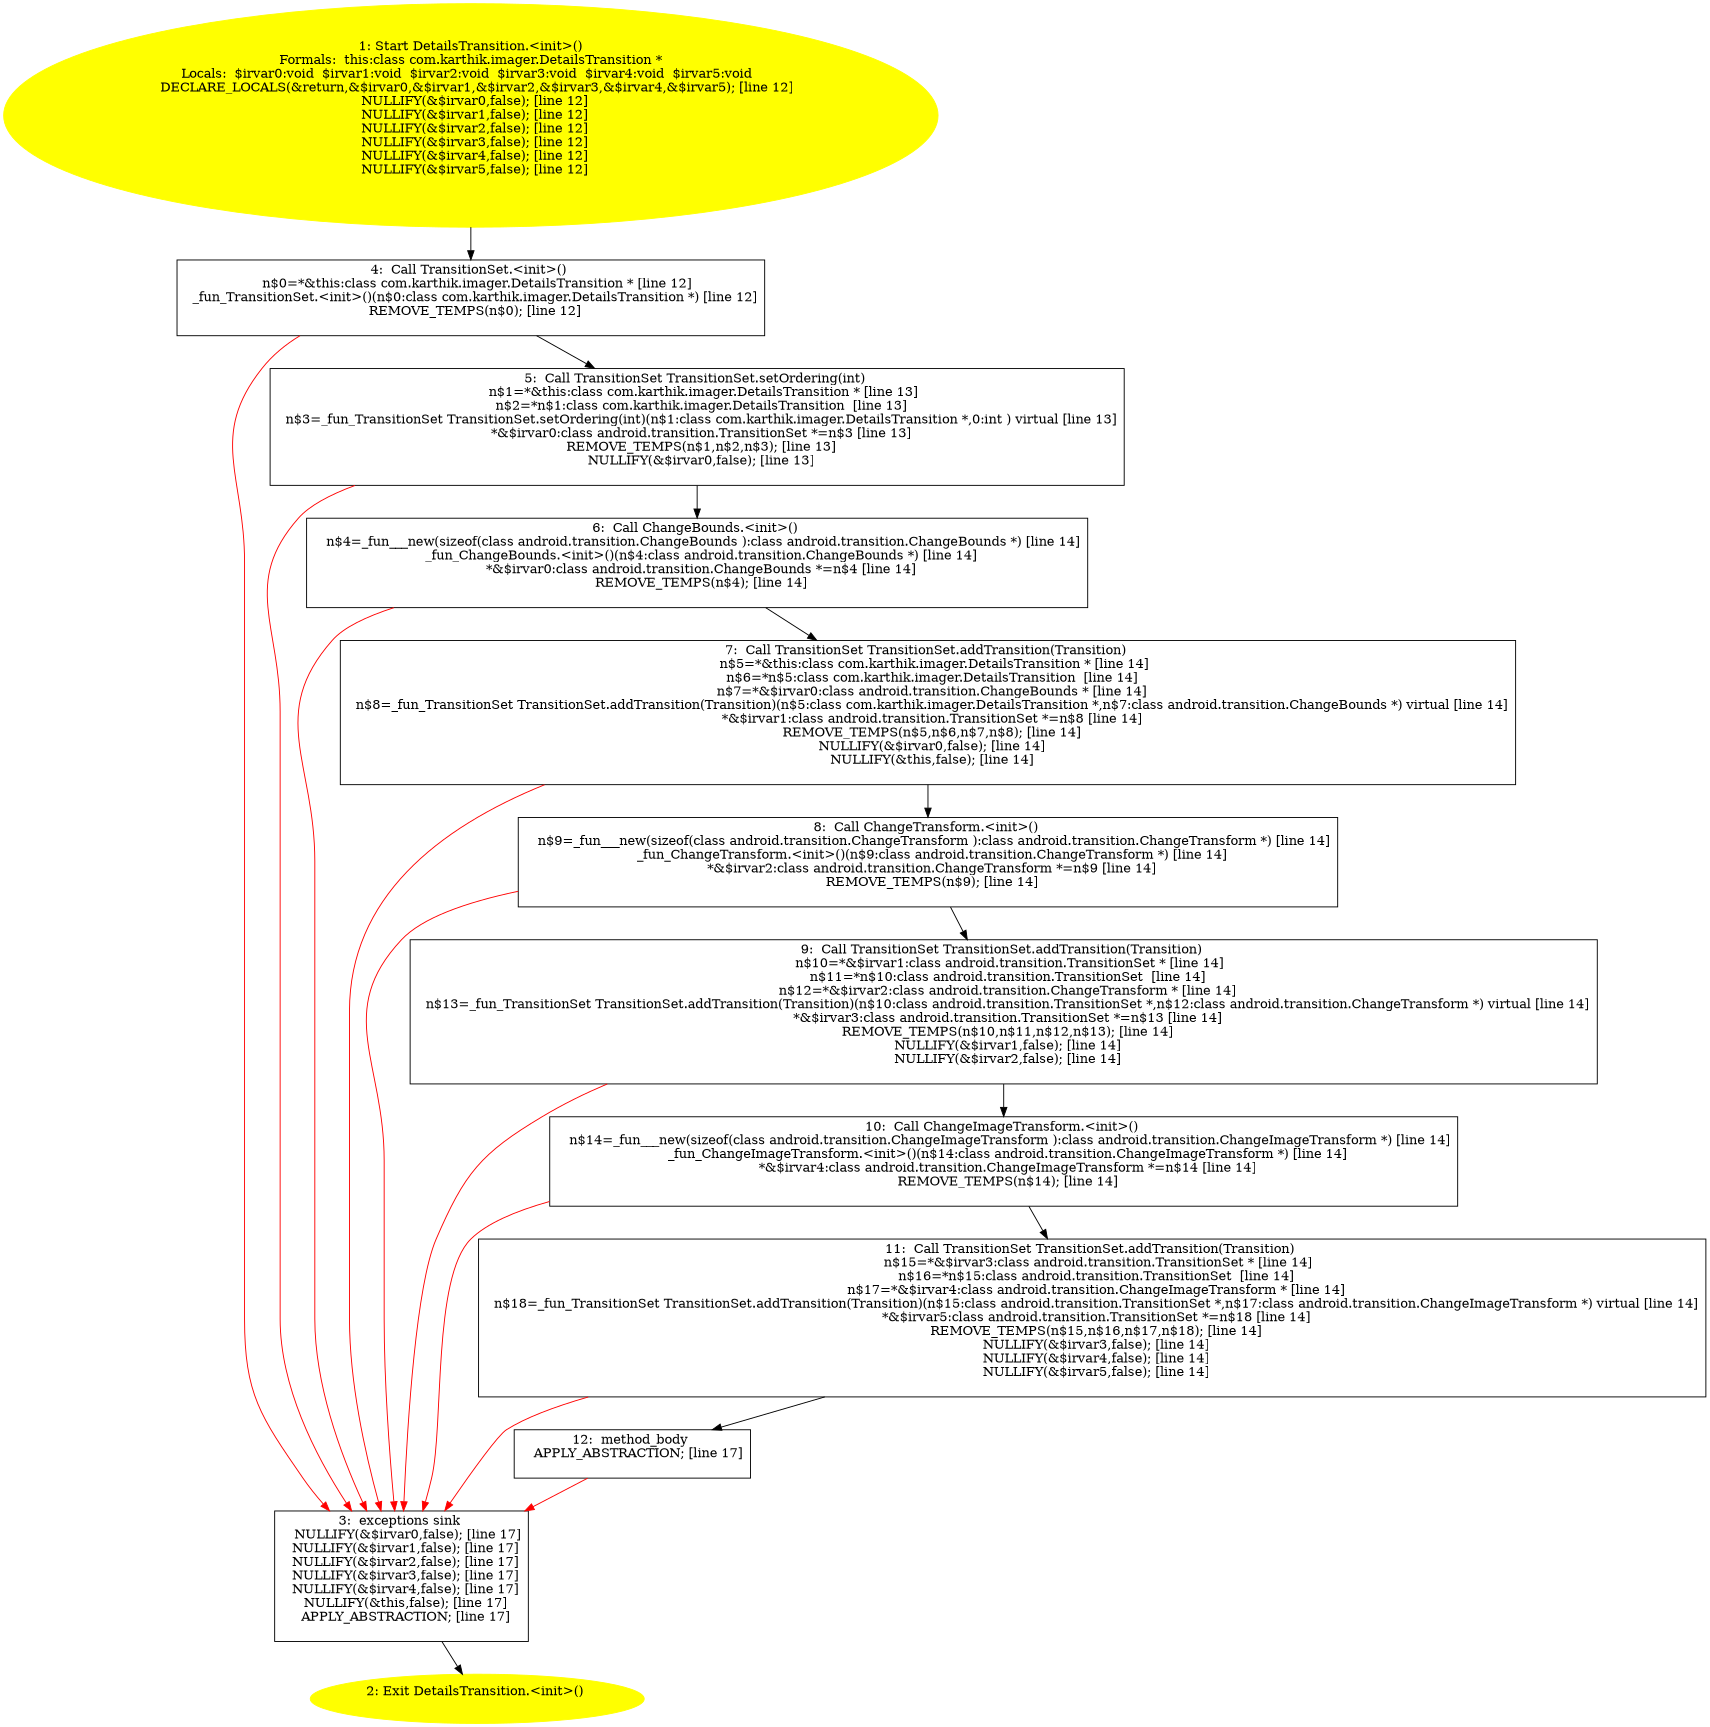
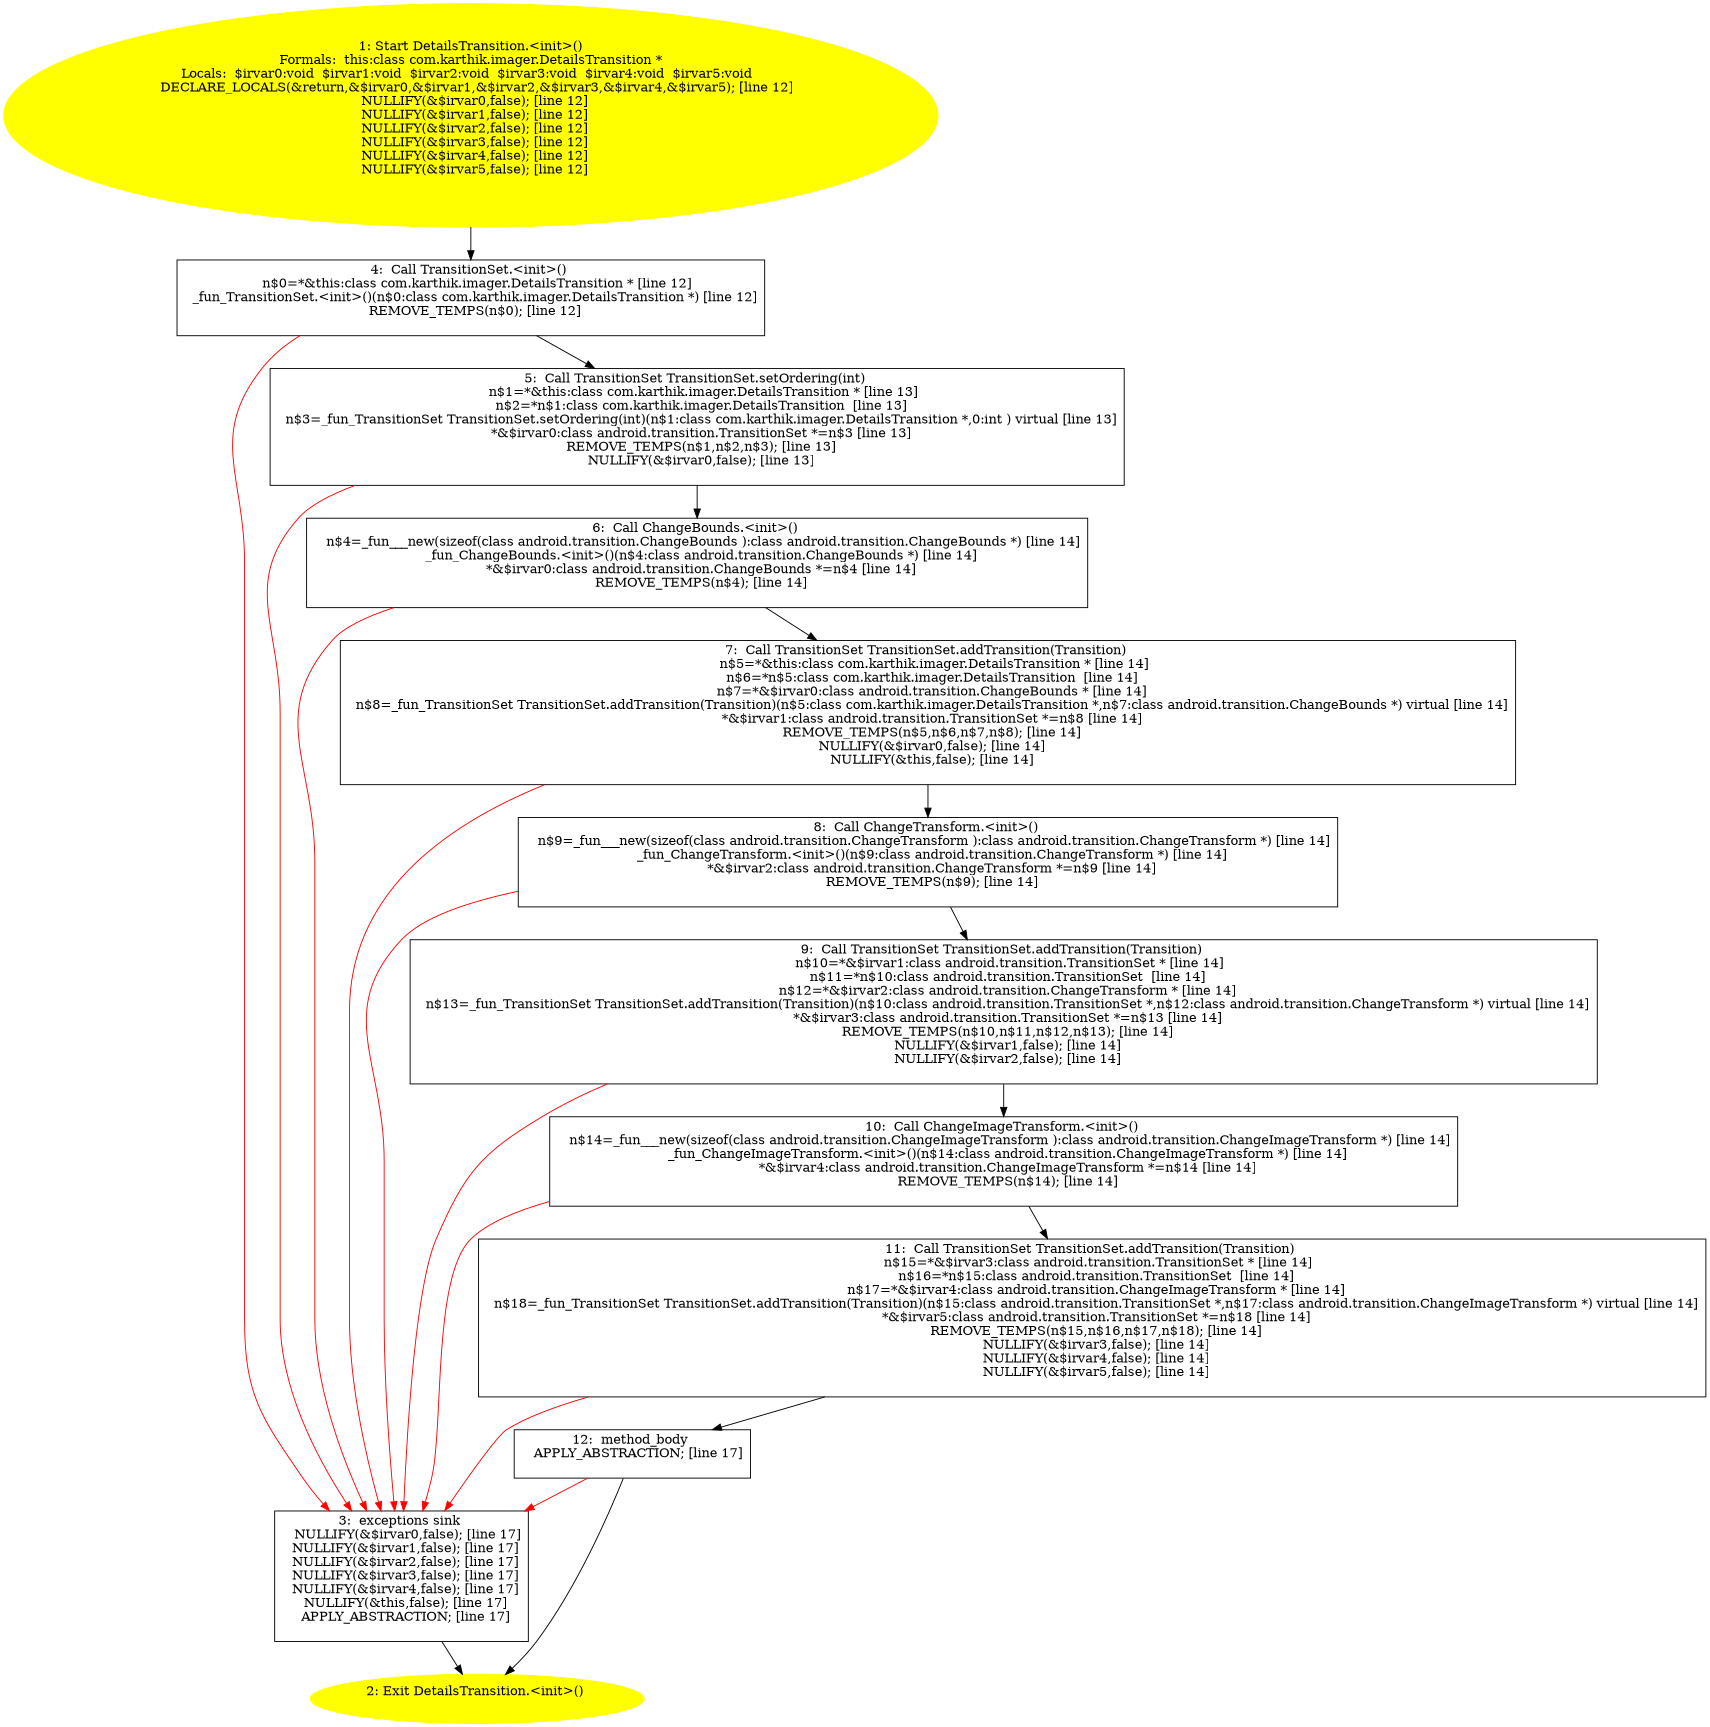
  digraph {
    node [shape=box]
    n1 [label="12:  method_body \n   APPLY_ABSTRACTION; [line 17]\n "]
    n2 [color=yellow label="2: Exit DetailsTransition.<init>() \n  " style=filled shape=""]
    n3 [label="3:  exceptions sink \n   NULLIFY(&$irvar0,false); [line 17]\n  NULLIFY(&$irvar1,false); [line 17]\n  NULLIFY(&$irvar2,false); [line 17]\n  NULLIFY(&$irvar3,false); [line 17]\n  NULLIFY(&$irvar4,false); [line 17]\n  NULLIFY(&this,false); [line 17]\n  APPLY_ABSTRACTION; [line 17]\n "]
    n4 [label="11:  Call TransitionSet TransitionSet.addTransition(Transition) \n   n$15=*&$irvar3:class android.transition.TransitionSet * [line 14]\n  n$16=*n$15:class android.transition.TransitionSet  [line 14]\n  n$17=*&$irvar4:class android.transition.ChangeImageTransform * [line 14]\n  n$18=_fun_TransitionSet TransitionSet.addTransition(Transition)(n$15:class android.transition.TransitionSet *,n$17:class android.transition.ChangeImageTransform *) virtual [line 14]\n  *&$irvar5:class android.transition.TransitionSet *=n$18 [line 14]\n  REMOVE_TEMPS(n$15,n$16,n$17,n$18); [line 14]\n  NULLIFY(&$irvar3,false); [line 14]\n  NULLIFY(&$irvar4,false); [line 14]\n  NULLIFY(&$irvar5,false); [line 14]\n "]
    n5 [label="10:  Call ChangeImageTransform.<init>() \n   n$14=_fun___new(sizeof(class android.transition.ChangeImageTransform ):class android.transition.ChangeImageTransform *) [line 14]\n  _fun_ChangeImageTransform.<init>()(n$14:class android.transition.ChangeImageTransform *) [line 14]\n  *&$irvar4:class android.transition.ChangeImageTransform *=n$14 [line 14]\n  REMOVE_TEMPS(n$14); [line 14]\n "]
    n6 [label="9:  Call TransitionSet TransitionSet.addTransition(Transition) \n   n$10=*&$irvar1:class android.transition.TransitionSet * [line 14]\n  n$11=*n$10:class android.transition.TransitionSet  [line 14]\n  n$12=*&$irvar2:class android.transition.ChangeTransform * [line 14]\n  n$13=_fun_TransitionSet TransitionSet.addTransition(Transition)(n$10:class android.transition.TransitionSet *,n$12:class android.transition.ChangeTransform *) virtual [line 14]\n  *&$irvar3:class android.transition.TransitionSet *=n$13 [line 14]\n  REMOVE_TEMPS(n$10,n$11,n$12,n$13); [line 14]\n  NULLIFY(&$irvar1,false); [line 14]\n  NULLIFY(&$irvar2,false); [line 14]\n "]
    n7 [label="8:  Call ChangeTransform.<init>() \n   n$9=_fun___new(sizeof(class android.transition.ChangeTransform ):class android.transition.ChangeTransform *) [line 14]\n  _fun_ChangeTransform.<init>()(n$9:class android.transition.ChangeTransform *) [line 14]\n  *&$irvar2:class android.transition.ChangeTransform *=n$9 [line 14]\n  REMOVE_TEMPS(n$9); [line 14]\n "]
    n8 [label="7:  Call TransitionSet TransitionSet.addTransition(Transition) \n   n$5=*&this:class com.karthik.imager.DetailsTransition * [line 14]\n  n$6=*n$5:class com.karthik.imager.DetailsTransition  [line 14]\n  n$7=*&$irvar0:class android.transition.ChangeBounds * [line 14]\n  n$8=_fun_TransitionSet TransitionSet.addTransition(Transition)(n$5:class com.karthik.imager.DetailsTransition *,n$7:class android.transition.ChangeBounds *) virtual [line 14]\n  *&$irvar1:class android.transition.TransitionSet *=n$8 [line 14]\n  REMOVE_TEMPS(n$5,n$6,n$7,n$8); [line 14]\n  NULLIFY(&$irvar0,false); [line 14]\n  NULLIFY(&this,false); [line 14]\n "]
    n9 [label="6:  Call ChangeBounds.<init>() \n   n$4=_fun___new(sizeof(class android.transition.ChangeBounds ):class android.transition.ChangeBounds *) [line 14]\n  _fun_ChangeBounds.<init>()(n$4:class android.transition.ChangeBounds *) [line 14]\n  *&$irvar0:class android.transition.ChangeBounds *=n$4 [line 14]\n  REMOVE_TEMPS(n$4); [line 14]\n "]
    n10 [label="5:  Call TransitionSet TransitionSet.setOrdering(int) \n   n$1=*&this:class com.karthik.imager.DetailsTransition * [line 13]\n  n$2=*n$1:class com.karthik.imager.DetailsTransition  [line 13]\n  n$3=_fun_TransitionSet TransitionSet.setOrdering(int)(n$1:class com.karthik.imager.DetailsTransition *,0:int ) virtual [line 13]\n  *&$irvar0:class android.transition.TransitionSet *=n$3 [line 13]\n  REMOVE_TEMPS(n$1,n$2,n$3); [line 13]\n  NULLIFY(&$irvar0,false); [line 13]\n "]
    n11 [label="4:  Call TransitionSet.<init>() \n   n$0=*&this:class com.karthik.imager.DetailsTransition * [line 12]\n  _fun_TransitionSet.<init>()(n$0:class com.karthik.imager.DetailsTransition *) [line 12]\n  REMOVE_TEMPS(n$0); [line 12]\n "]
    n12 [color=yellow label="1: Start DetailsTransition.<init>()\nFormals:  this:class com.karthik.imager.DetailsTransition *\nLocals:  $irvar0:void  $irvar1:void  $irvar2:void  $irvar3:void  $irvar4:void  $irvar5:void  \n   DECLARE_LOCALS(&return,&$irvar0,&$irvar1,&$irvar2,&$irvar3,&$irvar4,&$irvar5); [line 12]\n  NULLIFY(&$irvar0,false); [line 12]\n  NULLIFY(&$irvar1,false); [line 12]\n  NULLIFY(&$irvar2,false); [line 12]\n  NULLIFY(&$irvar3,false); [line 12]\n  NULLIFY(&$irvar4,false); [line 12]\n  NULLIFY(&$irvar5,false); [line 12]\n " style=filled shape=""]
+   n1 -> n2
    n1 -> n3 [color=red]
    n3 -> n2
    n4 -> n1
    n4 -> n3 [color=red]
    n5 -> n3 [color=red]
    n5 -> n4
    n6 -> n3 [color=red]
    n6 -> n5
    n7 -> n3 [color=red]
    n7 -> n6
    n8 -> n3 [color=red]
    n8 -> n7
    n9 -> n3 [color=red]
    n9 -> n8
    n10 -> n3 [color=red]
    n10 -> n9
    n11 -> n3 [color=red]
    n11 -> n10
    n12 -> n11
  }
